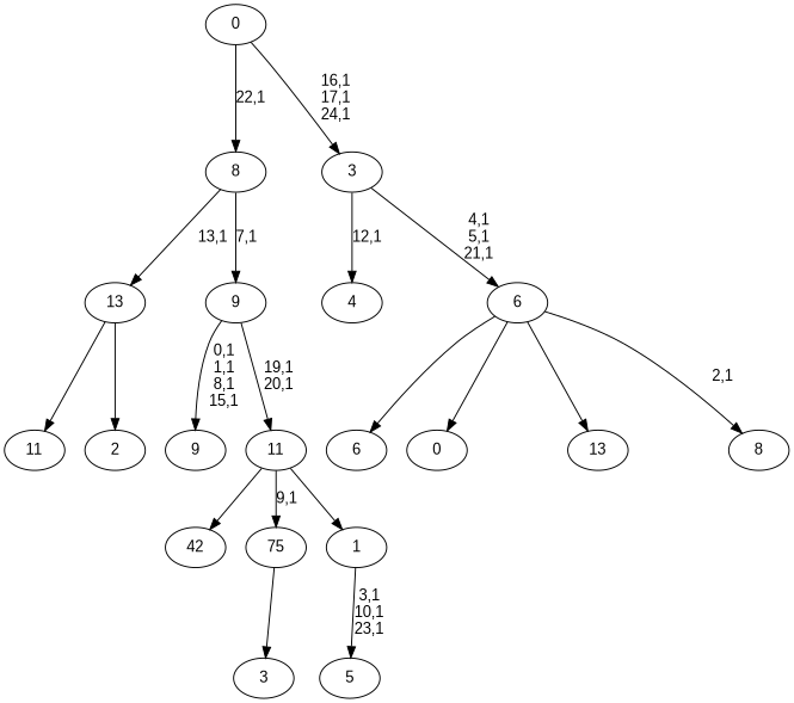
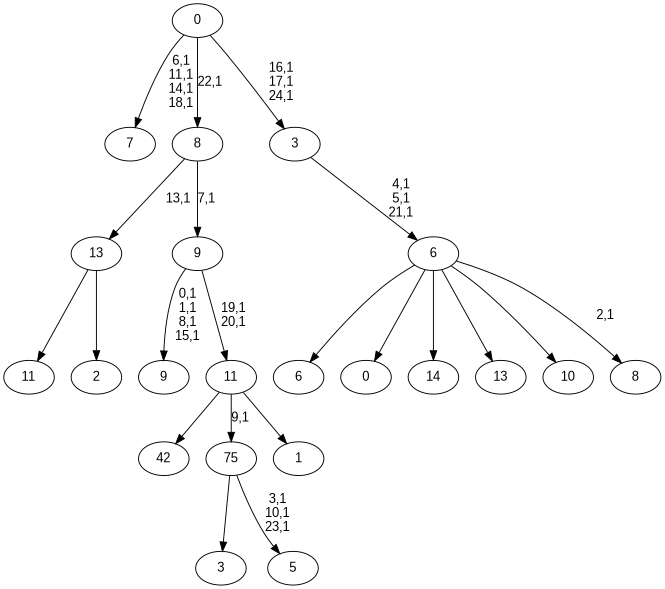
  digraph {
    fontname="Liberation Sans"
    node [fontname="Liberation Sans"]
    edge [fontname="Liberation Sans"]
+   n1 [label=14]
    n2 [label=13]
    n3 [label=42]
    n4 [label=11]
+   n5 [label=10]
    n6 [label=9]
    n7 [label=8]
+   n8 [label=7]
    n9 [label=6]
    n10 [label=5]
-   n11 [label=4]
    n12 [label=3]
    n13 [label=75]
    n14 [label=2]
    13
    n16 [label=1]
    11
    9
    8
    n20 [label=0]
    6
    3
    0
-   n16 -> n10 [label="3,1\n10,1\n23,1"]
+   n13 -> n10 [label="3,1\n10,1\n23,1"]
    n13 -> n12
    13 -> n4
    13 -> n14
    11 -> n3
    11 -> n13 [label="9,1"]
    11 -> n16
    9 -> n6 [label="0,1\n1,1\n8,1\n15,1"]
    9 -> 11 [label="19,1\n20,1"]
    8 -> 13 [label="13,1"]
    8 -> 9 [label="7,1"]
+   6 -> n1
    6 -> n2
+   6 -> n5
    6 -> n7 [label="2,1"]
    6 -> n9
    6 -> n20
-   3 -> n11 [label="12,1"]
    3 -> 6 [label="4,1\n5,1\n21,1"]
+   0 -> n8 [label="6,1\n11,1\n14,1\n18,1"]
    0 -> 8 [label="22,1"]
    0 -> 3 [label="16,1\n17,1\n24,1"]
  }
